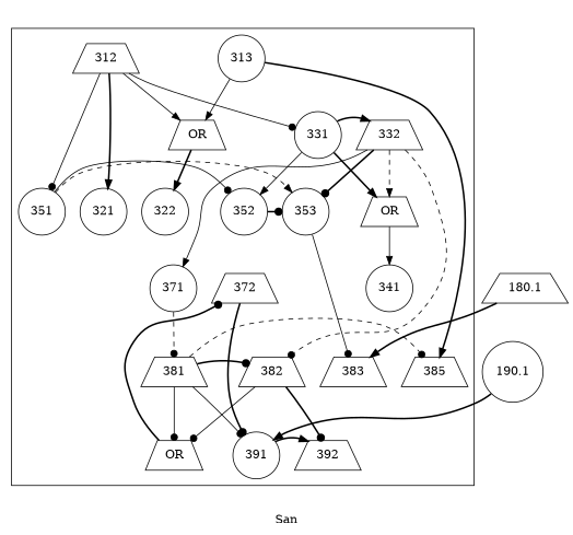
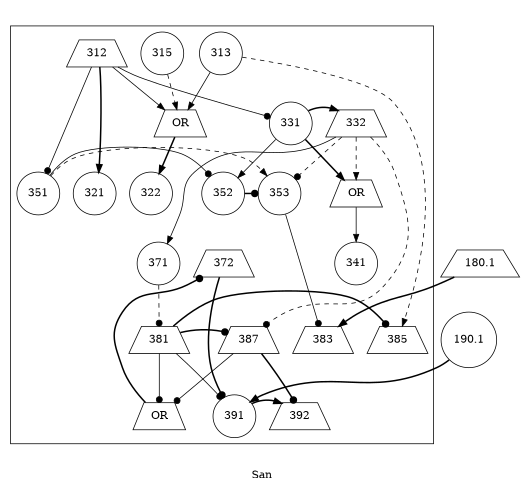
  digraph {
    label=San
    node [shape=trapezium]
    edge [style=invis]
    312
    313 [shape=circle]
+   315 [shape=circle]
    321 [shape=circle]
    322 [shape=circle]
    331 [shape=circle]
    332
    341 [shape=circle]
    351 [shape=circle]
    352 [shape=circle]
    353 [shape=circle]
    371 [shape=circle]
    372
    381
-   382
+   382 [label=387]
    383
    385
    391 [shape=circle]
    392
    n20 [label=OR]
    n21 [label=OR]
    n22 [label=OR]
    180.1
    190.1 [shape=circle]
    subgraph cluster_1 {
      label=""
      n20
      n21
      n22
      subgraph sub_2 {
        label=""
        rank=same
        312
        313
+       315
      }
      subgraph sub_3 {
        label=""
        rank=same
        321
        322
      }
      subgraph sub_4 {
        label=""
        rank=same
        331
        332
      }
      subgraph sub_5 {
        label=""
        rank=same
        341
      }
      subgraph sub_6 {
        label=""
        rank=same
        351
        352
        353
      }
      subgraph sub_7 {
        label=""
        rank=same
        371
        372
      }
      subgraph sub_8 {
        label=""
        rank=same
        381
        382
        383
        385
      }
      subgraph sub_9 {
        label=""
        rank=same
        391
        392
      }
    }
    312 -> 313
    312 -> 321
    312 -> 321 [arrowhead=normal style=bold]
    312 -> 322
    312 -> 331 [arrowhead=dot style=solid]
    312 -> 351 [arrowhead=dot style=solid]
    312 -> n20 [arrowhead=normal style=solid]
    313 -> 321
    313 -> 322
-   313 -> 385 [arrowhead=normal style=bold]
+   313 -> 385 [arrowhead=normal style=dashed]
    313 -> n20 [arrowhead=normal style=solid]
+   315 -> 321
+   315 -> 322
+   315 -> n20 [arrowhead=normal style=dashed]
    321 -> 322
    331 -> 332
    331 -> 332 [arrowhead=normal style=bold]
    331 -> 341
    331 -> 352 [arrowhead=normal style=solid]
    331 -> n21 [arrowhead=normal style=bold]
    332 -> 341
-   332 -> 353 [arrowhead=dot style=bold]
+   332 -> 353 [arrowhead=dot style=dashed]
    332 -> 371 [arrowhead=normal style=solid]
    332 -> 382 [arrowhead=dot style=dashed]
    332 -> n21 [arrowhead=normal style=dashed]
    351 -> 352
    351 -> 352 [arrowhead=dot style=solid]
    351 -> 353 [arrowhead=normal style=dashed]
    351 -> 371
    351 -> 372
    352 -> 353 [arrowhead=dot style=bold]
    352 -> 371
    352 -> 372
    353 -> 371
    353 -> 372
    353 -> 383 [arrowhead=dot style=solid]
    371 -> 372
    371 -> 381 [arrowhead=dot style=dashed]
    372 -> 391 [arrowhead=dot style=bold]
    381 -> 382
    381 -> 382 [arrowhead=dot style=bold]
-   381 -> 385 [arrowhead=dot style=dashed]
+   381 -> 385 [arrowhead=dot style=bold]
    381 -> 391
    381 -> 391 [arrowhead=dot style=solid]
    381 -> 392
    381 -> n22 [arrowhead=dot style=solid]
    382 -> 391
    382 -> 392
    382 -> 392 [arrowhead=dot style=bold]
    382 -> n22 [arrowhead=dot style=solid]
    383 -> 385
    383 -> 391
    383 -> 392
    385 -> 391
    385 -> 392
    391 -> 392
    391 -> 392 [arrowhead=normal style=bold]
    n20 -> 322 [arrowhead=normal style=bold]
    n21 -> 341 [arrowhead=normal style=solid]
    n22 -> 372 [arrowhead=dot style=bold]
    180.1 -> 383 [arrowhead=normal style=bold]
    190.1 -> 391 [arrowhead=normal style=bold]
  }
